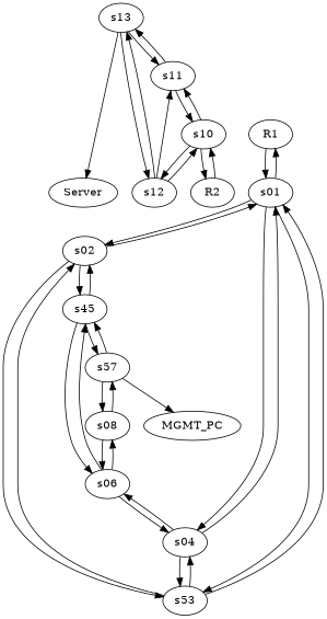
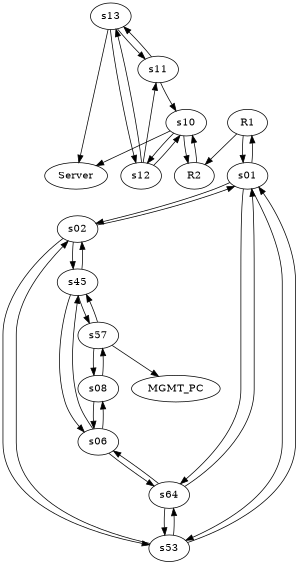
  digraph {
    s13
    Server
    s11
    s12
    s10
    n6 [label=s57]
    MGMT_PC
    n8 [label=s45]
    s08
    s02
    s06
    R1
    R2
    s01
    n15 [label=s53]
-   s04
+   s04 [label=s64]
    s13 -> Server
    s13 -> s11
    s13 -> s12
    s11 -> s13
    s11 -> s10
    s12 -> s13
    s12 -> s11
    s12 -> s10
-   s10 -> s11
+   s10 -> Server
    s10 -> s12
    s10 -> R2
    n6 -> MGMT_PC
    n6 -> n8
    n6 -> s08
    n8 -> n6
    n8 -> s02
    n8 -> s06
    s08 -> n6
    s08 -> s06
    s02 -> n8
    s02 -> s01
    s02 -> n15
    s06 -> n8
    s06 -> s08
    s06 -> s04
+   R1 -> R2
    R1 -> s01
    R2 -> s10
    s01 -> s02
    s01 -> R1
    s01 -> n15
    s01 -> s04
    n15 -> s02
    n15 -> s01
    n15 -> s04
    s04 -> s06
    s04 -> s01
    s04 -> n15
  }
